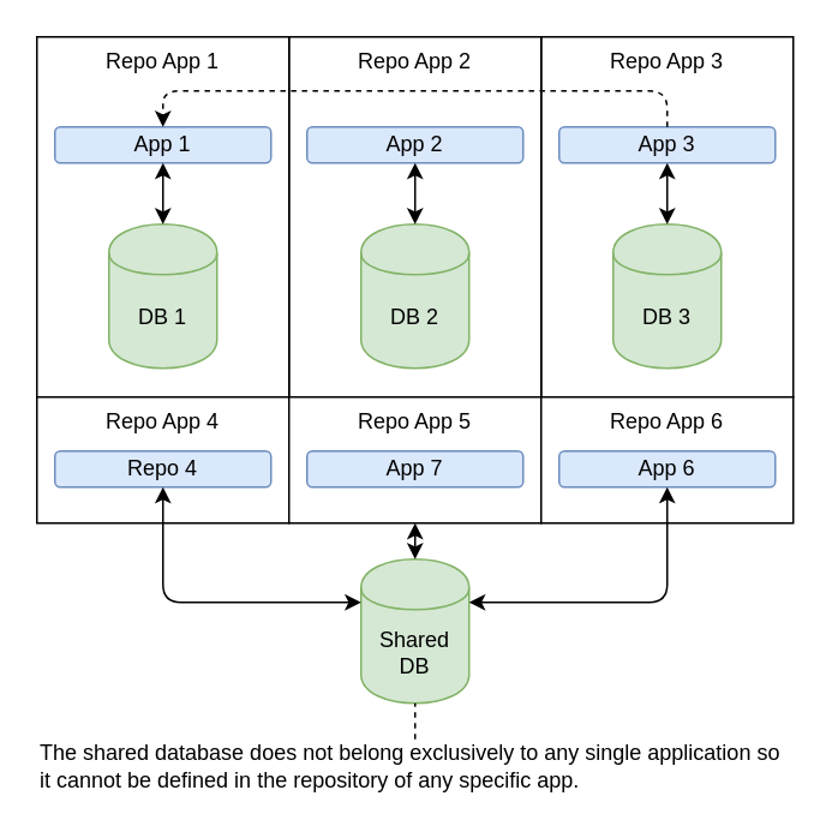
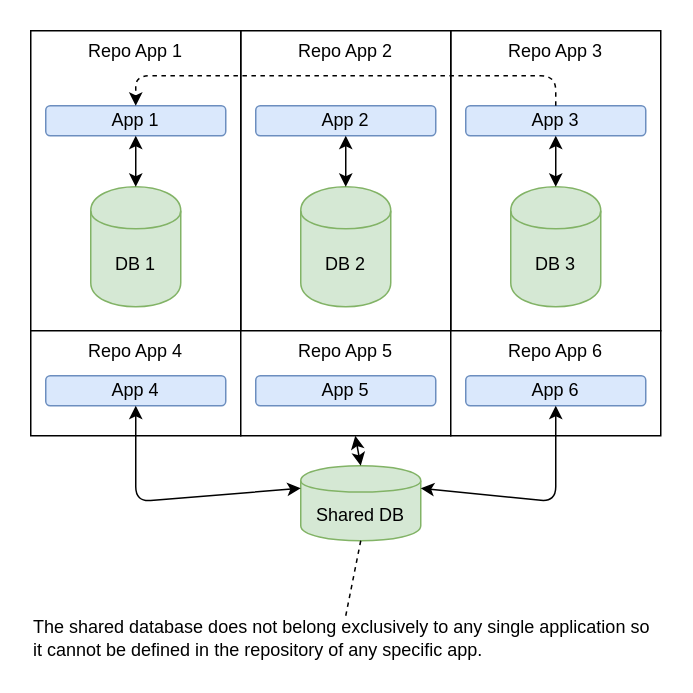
  <mxCell id="0" />
  <mxCell id="1" parent="0" />
  <mxCell id="2" value="Repo App 3" style="rounded=0;whiteSpace=wrap;html=1;horizontal=1;verticalAlign=top;" parent="1" vertex="1"><mxGeometry x="300" y="20" width="140" height="200" as="geometry" /></mxCell>
  <mxCell id="3" value="Repo App 2" style="rounded=0;whiteSpace=wrap;html=1;horizontal=1;verticalAlign=top;" parent="1" vertex="1"><mxGeometry x="160" y="20" width="140" height="200" as="geometry" /></mxCell>
  <mxCell id="4" value="Repo App 1" style="rounded=0;whiteSpace=wrap;html=1;horizontal=1;verticalAlign=top;" parent="1" vertex="1"><mxGeometry x="20" y="20" width="140" height="200" as="geometry" /></mxCell>
  <mxCell id="5" value="App 1" style="rounded=1;whiteSpace=wrap;html=1;fillColor=#dae8fc;strokeColor=#6c8ebf;" parent="1" vertex="1"><mxGeometry x="30" y="70" width="120" height="20" as="geometry" /></mxCell>
  <mxCell id="6" value="DB 1" style="shape=cylinder;whiteSpace=wrap;html=1;boundedLbl=1;backgroundOutline=1;fillColor=#d5e8d4;strokeColor=#82b366;" parent="1" vertex="1"><mxGeometry x="60" y="124" width="60" height="80" as="geometry" /></mxCell>
  <mxCell id="7" value="" style="endArrow=classic;startArrow=classic;html=1;entryX=0.5;entryY=1;entryDx=0;entryDy=0;exitX=0.5;exitY=0;exitDx=0;exitDy=0;" parent="1" source="6" target="5" edge="1"><mxGeometry width="50" height="50" relative="1" as="geometry"><mxPoint x="-70" y="200" as="sourcePoint" /><mxPoint x="-20" y="150" as="targetPoint" /></mxGeometry></mxCell>
  <mxCell id="8" value="App 2" style="rounded=1;whiteSpace=wrap;html=1;fillColor=#dae8fc;strokeColor=#6c8ebf;" parent="1" vertex="1"><mxGeometry x="170" y="70" width="120" height="20" as="geometry" /></mxCell>
  <mxCell id="9" value="DB 2" style="shape=cylinder;whiteSpace=wrap;html=1;boundedLbl=1;backgroundOutline=1;fillColor=#d5e8d4;strokeColor=#82b366;" parent="1" vertex="1"><mxGeometry x="200" y="124" width="60" height="80" as="geometry" /></mxCell>
  <mxCell id="10" value="" style="endArrow=classic;startArrow=classic;html=1;entryX=0.5;entryY=1;entryDx=0;entryDy=0;exitX=0.5;exitY=0;exitDx=0;exitDy=0;" parent="1" source="9" target="8" edge="1"><mxGeometry width="50" height="50" relative="1" as="geometry"><mxPoint x="70" y="200" as="sourcePoint" /><mxPoint x="120" y="150" as="targetPoint" /></mxGeometry></mxCell>
  <mxCell id="11" value="App 3" style="rounded=1;whiteSpace=wrap;html=1;fillColor=#dae8fc;strokeColor=#6c8ebf;" parent="1" vertex="1"><mxGeometry x="310" y="70" width="120" height="20" as="geometry" /></mxCell>
  <mxCell id="12" value="DB 3" style="shape=cylinder;whiteSpace=wrap;html=1;boundedLbl=1;backgroundOutline=1;fillColor=#d5e8d4;strokeColor=#82b366;" parent="1" vertex="1"><mxGeometry x="340" y="124" width="60" height="80" as="geometry" /></mxCell>
  <mxCell id="13" value="" style="endArrow=classic;startArrow=classic;html=1;entryX=0.5;entryY=1;entryDx=0;entryDy=0;exitX=0.5;exitY=0;exitDx=0;exitDy=0;" parent="1" source="12" target="11" edge="1"><mxGeometry width="50" height="50" relative="1" as="geometry"><mxPoint x="210" y="200" as="sourcePoint" /><mxPoint x="260" y="150" as="targetPoint" /></mxGeometry></mxCell>
  <mxCell id="14" value="" style="endArrow=classic;html=1;exitX=0.5;exitY=0;exitDx=0;exitDy=0;entryX=0.5;entryY=0;entryDx=0;entryDy=0;dashed=1;" parent="1" source="11" target="5" edge="1"><mxGeometry width="50" height="50" relative="1" as="geometry"><mxPoint x="-150" y="110" as="sourcePoint" /><mxPoint x="-100" y="60" as="targetPoint" /><Array as="points"><mxPoint x="370" y="50" /><mxPoint x="90" y="50" /></Array></mxGeometry></mxCell>
  <mxCell id="15" value="Repo App 4" style="rounded=0;whiteSpace=wrap;html=1;horizontal=1;verticalAlign=top;" vertex="1" parent="1"><mxGeometry x="20" y="220" width="140" height="70" as="geometry" /></mxCell>
- <mxCell id="16" value="Repo 4" style="rounded=1;whiteSpace=wrap;html=1;fillColor=#dae8fc;strokeColor=#6c8ebf;" vertex="1" parent="1"><mxGeometry x="30" y="250" width="120" height="20" as="geometry" /></mxCell>
+ <mxCell id="16" value="App 4" style="rounded=1;whiteSpace=wrap;html=1;fillColor=#dae8fc;strokeColor=#6c8ebf;" vertex="1" parent="1"><mxGeometry x="30" y="250" width="120" height="20" as="geometry" /></mxCell>
  <mxCell id="17" value="Repo App 5" style="rounded=0;whiteSpace=wrap;html=1;horizontal=1;verticalAlign=top;" vertex="1" parent="1"><mxGeometry x="160" y="220" width="140" height="70" as="geometry" /></mxCell>
- <mxCell id="18" value="App 7" style="rounded=1;whiteSpace=wrap;html=1;fillColor=#dae8fc;strokeColor=#6c8ebf;" vertex="1" parent="1"><mxGeometry x="170" y="250" width="120" height="20" as="geometry" /></mxCell>
+ <mxCell id="18" value="App 5" style="rounded=1;whiteSpace=wrap;html=1;fillColor=#dae8fc;strokeColor=#6c8ebf;" vertex="1" parent="1"><mxGeometry x="170" y="250" width="120" height="20" as="geometry" /></mxCell>
  <mxCell id="19" value="Repo App 6" style="rounded=0;whiteSpace=wrap;html=1;horizontal=1;verticalAlign=top;" vertex="1" parent="1"><mxGeometry x="300" y="220" width="140" height="70" as="geometry" /></mxCell>
  <mxCell id="20" value="App 6" style="rounded=1;whiteSpace=wrap;html=1;fillColor=#dae8fc;strokeColor=#6c8ebf;" vertex="1" parent="1"><mxGeometry x="310" y="250" width="120" height="20" as="geometry" /></mxCell>
- <mxCell id="21" value="Shared DB" style="shape=cylinder;whiteSpace=wrap;html=1;boundedLbl=1;backgroundOutline=1;fillColor=#d5e8d4;strokeColor=#82b366;" vertex="1" parent="1"><mxGeometry x="200" y="310" width="60" height="80" as="geometry" /></mxCell>
+ <mxCell id="21" value="Shared DB" style="shape=cylinder;whiteSpace=wrap;html=1;boundedLbl=1;backgroundOutline=1;fillColor=#d5e8d4;strokeColor=#82b366;" vertex="1" parent="1"><mxGeometry x="200" y="310" width="80" height="50" as="geometry" /></mxCell>
  <mxCell id="22" value="" style="endArrow=classic;startArrow=classic;html=1;entryX=0.5;entryY=1;entryDx=0;entryDy=0;exitX=0;exitY=0.3;exitDx=0;exitDy=0;" edge="1" parent="1" source="21" target="16"><mxGeometry width="50" height="50" relative="1" as="geometry"><mxPoint x="-80" y="370" as="sourcePoint" /><mxPoint x="-30" y="320" as="targetPoint" /><Array as="points"><mxPoint x="90" y="334" /></Array></mxGeometry></mxCell>
  <mxCell id="23" value="" style="endArrow=classic;startArrow=classic;html=1;entryX=0.5;entryY=1;entryDx=0;entryDy=0;exitX=1;exitY=0.3;exitDx=0;exitDy=0;" edge="1" parent="1" source="21" target="20"><mxGeometry width="50" height="50" relative="1" as="geometry"><mxPoint x="-10" y="390" as="sourcePoint" /><mxPoint x="40" y="340" as="targetPoint" /><Array as="points"><mxPoint x="370" y="334" /></Array></mxGeometry></mxCell>
  <mxCell id="24" value="" style="endArrow=classic;startArrow=classic;html=1;exitX=0.5;exitY=0;exitDx=0;exitDy=0;" edge="1" parent="1" source="21" target="17"><mxGeometry width="50" height="50" relative="1" as="geometry"><mxPoint x="-20" y="350" as="sourcePoint" /><mxPoint x="30" y="300" as="targetPoint" /></mxGeometry></mxCell>
  <mxCell id="25" value="The shared database does not belong exclusively to any single application so it cannot be defined in the repository of any specific app." style="text;html=1;strokeColor=none;fillColor=none;align=left;verticalAlign=middle;whiteSpace=wrap;rounded=0;" vertex="1" parent="1"><mxGeometry x="20" y="410" width="420" height="30" as="geometry" /></mxCell>
  <mxCell id="26" value="" style="endArrow=none;dashed=1;html=1;exitX=0.5;exitY=0;exitDx=0;exitDy=0;entryX=0.5;entryY=1;entryDx=0;entryDy=0;" edge="1" parent="1" source="25" target="21"><mxGeometry width="50" height="50" relative="1" as="geometry"><mxPoint x="10" y="340" as="sourcePoint" /><mxPoint x="60" y="290" as="targetPoint" /></mxGeometry></mxCell>
